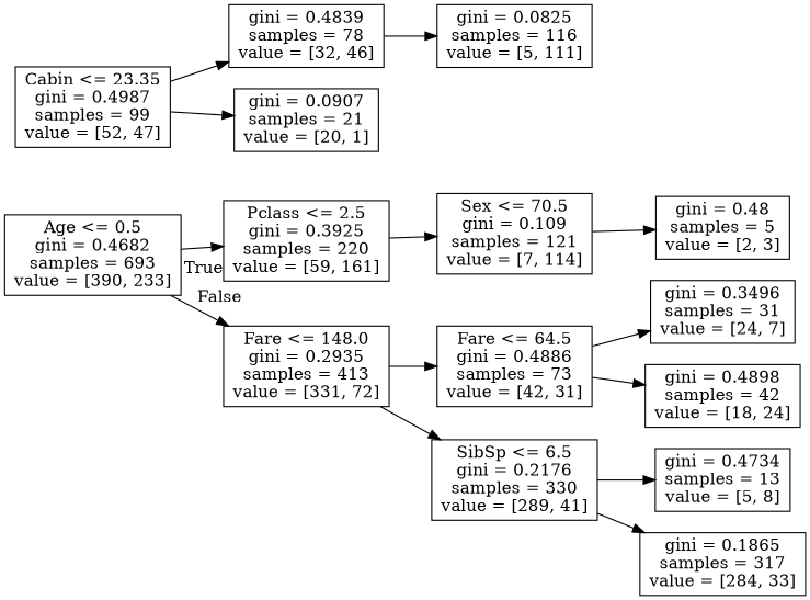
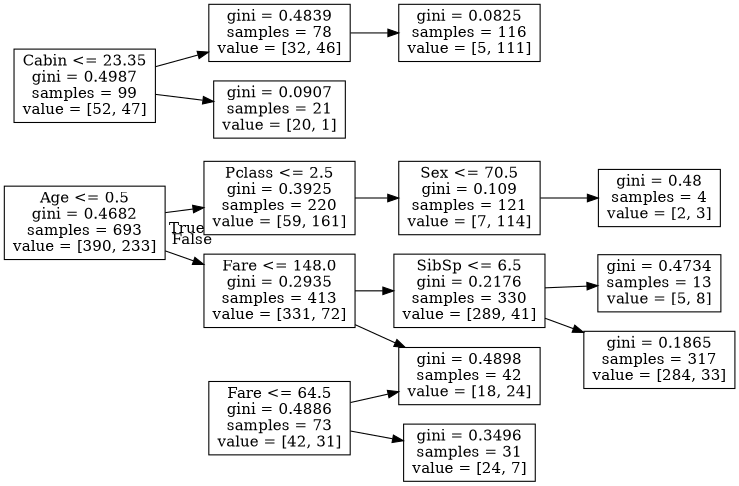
  digraph {
    rankdir=LR
    node [shape=box]
    n1 [label="Age <= 0.5\ngini = 0.4682\nsamples = 693\nvalue = [390, 233]"]
    n2 [label="Pclass <= 2.5\ngini = 0.3925\nsamples = 220\nvalue = [59, 161]"]
    n3 [label="Fare <= 148.0\ngini = 0.2935\nsamples = 413\nvalue = [331, 72]"]
    n4 [label="Sex <= 70.5\ngini = 0.109\nsamples = 121\nvalue = [7, 114]"]
    n5 [label="Fare <= 64.5\ngini = 0.4886\nsamples = 73\nvalue = [42, 31]"]
    n6 [label="SibSp <= 6.5\ngini = 0.2176\nsamples = 330\nvalue = [289, 41]"]
-   n7 [label="gini = 0.48\nsamples = 5\nvalue = [2, 3]"]
+   n7 [label="gini = 0.48\nsamples = 4\nvalue = [2, 3]"]
    n8 [label="Cabin <= 23.35\ngini = 0.4987\nsamples = 99\nvalue = [52, 47]"]
    n9 [label="gini = 0.4839\nsamples = 78\nvalue = [32, 46]"]
    n10 [label="gini = 0.0907\nsamples = 21\nvalue = [20, 1]"]
    n11 [label="gini = 0.0825\nsamples = 116\nvalue = [5, 111]"]
    n12 [label="gini = 0.3496\nsamples = 31\nvalue = [24, 7]"]
    n13 [label="gini = 0.4898\nsamples = 42\nvalue = [18, 24]"]
    n14 [label="gini = 0.4734\nsamples = 13\nvalue = [5, 8]"]
    n15 [label="gini = 0.1865\nsamples = 317\nvalue = [284, 33]"]
    n1 -> n2 [headlabel=True labelangle=45 labeldistance=2.5]
    n1 -> n3 [headlabel=False labelangle=-45 labeldistance=2.5]
    n2 -> n4
-   n3 -> n5
+   n3 -> n13
    n3 -> n6
    n4 -> n7
    n5 -> n12
    n5 -> n13
    n6 -> n14
    n6 -> n15
    n8 -> n9
    n8 -> n10
    n9 -> n11
  }
